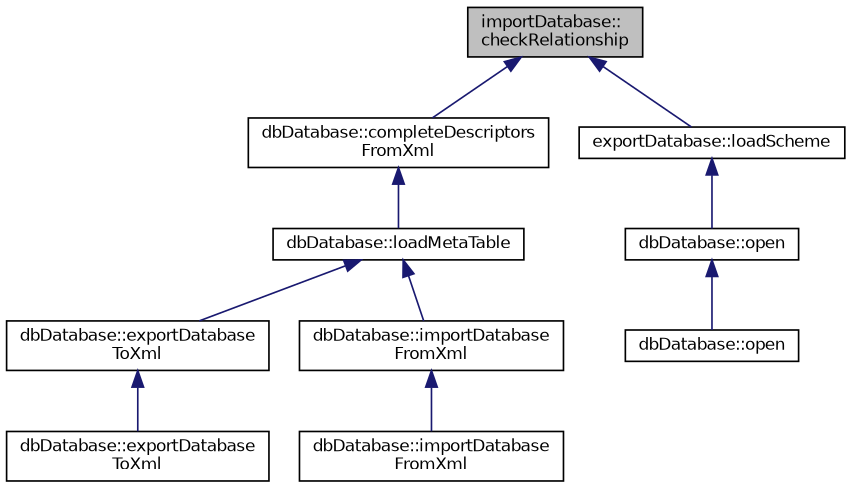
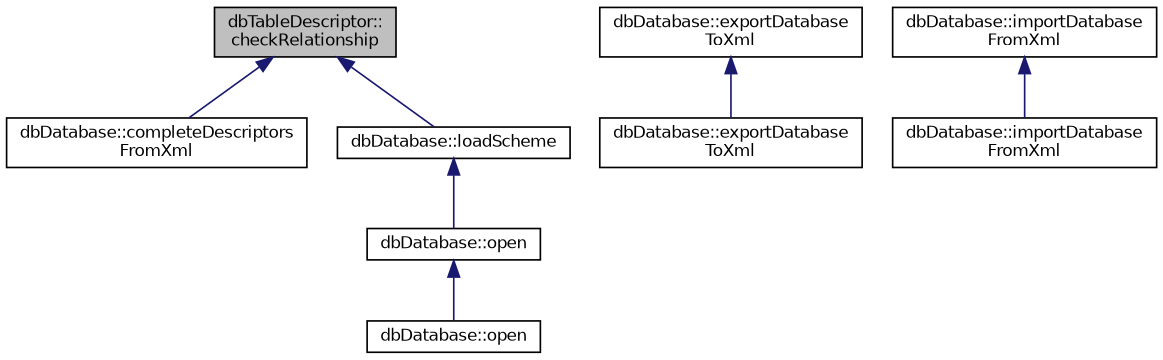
  digraph {
    rankdir=TB
    node [color=black fillcolor=white fontname=Helvetica fontsize=10 shape=record style=filled]
    edge [color=midnightblue dir=back fontname=Helvetica fontsize=10 labelfontname=Helvetica labelfontsize=10 style=solid]
-   n1 [fillcolor=grey75 fontcolor=black height=0.2 label="importDatabase::\lcheckRelationship" width=0.4]
+   n1 [fillcolor=grey75 fontcolor=black height=0.2 label="dbTableDescriptor::\lcheckRelationship" width=0.4]
    n2 [height=0.2 label="dbDatabase::completeDescriptors\lFromXml" width=0.4]
-   n3 [height=0.2 label="exportDatabase::loadScheme" width=0.4]
-   n4 [height=0.2 label="dbDatabase::loadMetaTable" width=0.4]
+   n3 [height=0.2 label="dbDatabase::loadScheme" width=0.4]
    n5 [height=0.2 label="dbDatabase::open" width=0.4]
    n6 [height=0.2 label="dbDatabase::exportDatabase\lToXml" width=0.4]
    n7 [height=0.2 label="dbDatabase::importDatabase\lFromXml" width=0.4]
    n8 [height=0.2 label="dbDatabase::exportDatabase\lToXml" width=0.4]
    n9 [height=0.2 label="dbDatabase::importDatabase\lFromXml" width=0.4]
    n10 [height=0.2 label="dbDatabase::open" width=0.4]
    n1 -> n2
    n1 -> n3
-   n2 -> n4
    n3 -> n5
-   n4 -> n6
-   n4 -> n7
    n5 -> n10
    n6 -> n8
    n7 -> n9
  }
